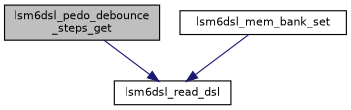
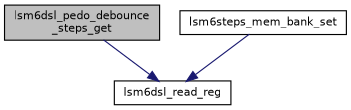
  digraph {
    rankdir=TB
    node [color=black fillcolor=white fontname=Helvetica fontsize=10 shape=record style=filled]
    edge [color=midnightblue fontname=Helvetica fontsize=10 labelfontname=Helvetica labelfontsize=10 style=solid]
    n1 [fillcolor=grey75 fontcolor=black height=0.2 label="lsm6dsl_pedo_debounce\l_steps_get" width=0.4]
-   n2 [height=0.2 label=lsm6dsl_read_dsl width=0.4]
-   n3 [height=0.2 label=lsm6dsl_mem_bank_set width=0.4]
+   n2 [height=0.2 label=lsm6dsl_read_reg width=0.4]
+   n3 [height=0.2 label=lsm6steps_mem_bank_set width=0.4]
    n1 -> n2
    n3 -> n2
  }
